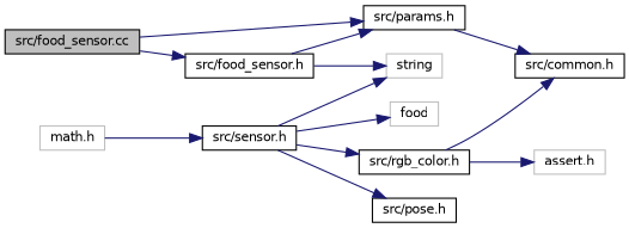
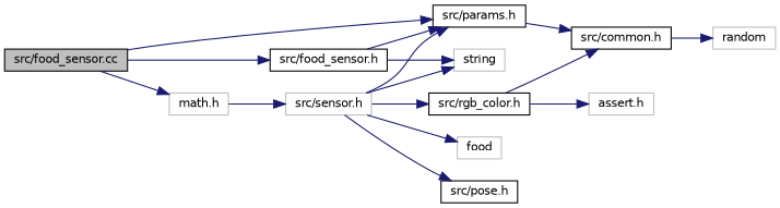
  digraph {
    rankdir=LR
    node [color=black fillcolor=white fontname=Helvetica fontsize=10 shape=record style=filled]
    edge [color=midnightblue fontname=Helvetica fontsize=10 labelfontname=Helvetica labelfontsize=10 style=solid]
    n1 [fillcolor=grey75 fontcolor=black height=0.2 label="src/food_sensor.cc" width=0.4]
    n2 [color=grey75 height=0.2 label="math.h" width=0.4]
    n3 [height=0.2 label="src/food_sensor.h" width=0.4]
    n4 [height=0.2 label="src/params.h" width=0.4]
-   n5 [height=0.2 label="src/sensor.h" width=0.4]
+   n5 [color=grey75 height=0.2 label="src/sensor.h" width=0.4]
    n6 [color=grey75 height=0.2 label=string width=0.4]
    n7 [height=0.2 label="src/common.h" width=0.4]
    n8 [color=grey75 height=0.2 label=food width=0.4]
    n9 [height=0.2 label="src/rgb_color.h" width=0.4]
    n10 [height=0.2 label="src/pose.h" width=0.4]
    n11 [color=grey75 height=0.2 label="assert.h" width=0.4]
+   n12 [color=grey75 height=0.2 label=random width=0.4]
+   n1 -> n2
    n1 -> n3
    n1 -> n4
    n2 -> n5
    n3 -> n4
    n3 -> n6
    n4 -> n7
+   n5 -> n4
    n5 -> n6
    n5 -> n8
    n5 -> n9
    n5 -> n10
+   n7 -> n12
    n9 -> n7
    n9 -> n11
  }
